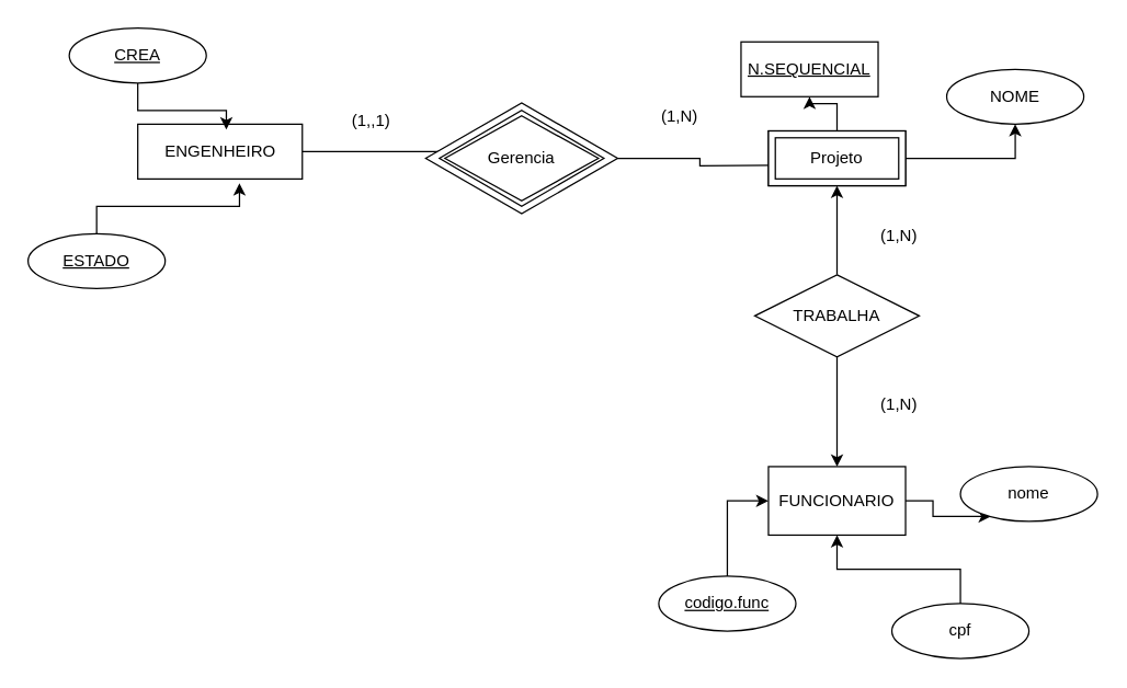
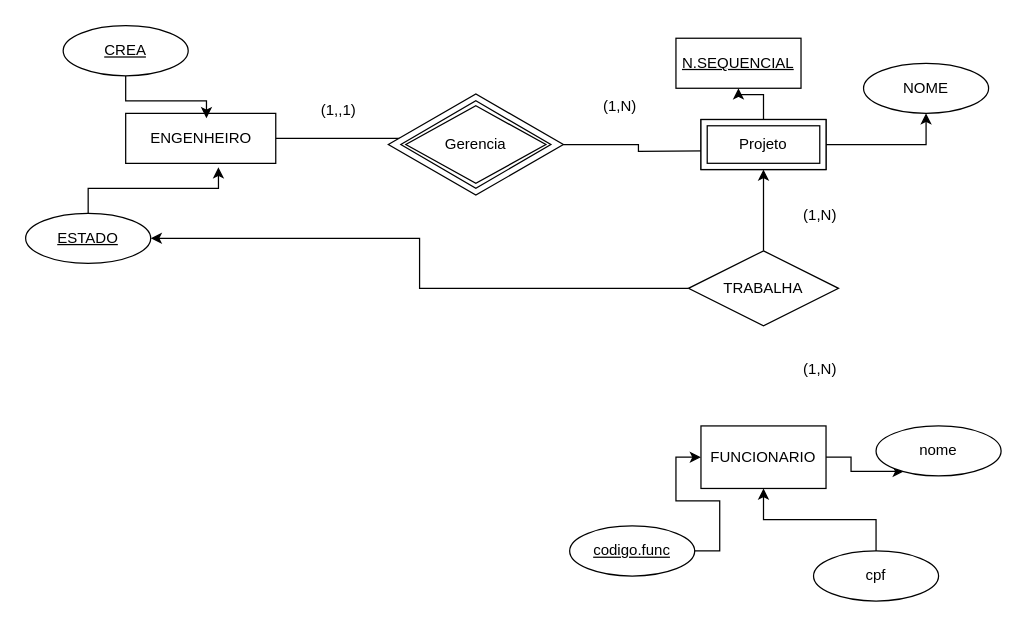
  <mxCell id="0" />
  <mxCell id="1" parent="0" />
  <mxCell id="2" value="" style="edgeStyle=orthogonalEdgeStyle;rounded=0;orthogonalLoop=1;jettySize=auto;html=1;" edge="1" parent="1" source="3" target="7"><mxGeometry relative="1" as="geometry"><Array as="points"><mxPoint x="290" y="110" /><mxPoint x="290" y="110" /></Array></mxGeometry></mxCell>
  <mxCell id="3" value="" style="verticalLabelPosition=bottom;verticalAlign=top;html=1;shape=mxgraph.basic.rect;fillColor2=none;strokeWidth=1;size=20;indent=5;" vertex="1" parent="1"><mxGeometry x="100" y="90" width="120" height="40" as="geometry" /></mxCell>
  <mxCell id="4" value="ENGENHEIRO&lt;br&gt;" style="text;html=1;align=center;verticalAlign=middle;resizable=0;points=[];autosize=1;strokeColor=none;fillColor=none;" vertex="1" parent="1"><mxGeometry x="110" y="95" width="100" height="30" as="geometry" /></mxCell>
  <mxCell id="5" style="edgeStyle=orthogonalEdgeStyle;rounded=0;orthogonalLoop=1;jettySize=auto;html=1;" edge="1" parent="1" source="6"><mxGeometry relative="1" as="geometry"><mxPoint x="570" y="120" as="targetPoint" /></mxGeometry></mxCell>
  <mxCell id="6" value="" style="html=1;whiteSpace=wrap;aspect=fixed;shape=isoRectangle;" vertex="1" parent="1"><mxGeometry x="310" y="73" width="140" height="84" as="geometry" /></mxCell>
  <mxCell id="7" value="GERENCIA&lt;br&gt;" style="text;html=1;align=center;verticalAlign=middle;resizable=0;points=[];autosize=1;strokeColor=none;fillColor=none;" vertex="1" parent="1"><mxGeometry x="335" y="100" width="90" height="30" as="geometry" /></mxCell>
  <mxCell id="8" value="(1,,1)" style="text;html=1;align=center;verticalAlign=middle;resizable=0;points=[];autosize=1;strokeColor=none;fillColor=none;" vertex="1" parent="1"><mxGeometry x="245" y="73" width="50" height="30" as="geometry" /></mxCell>
  <mxCell id="9" value="(1,N)" style="text;html=1;align=center;verticalAlign=middle;resizable=0;points=[];autosize=1;strokeColor=none;fillColor=none;" vertex="1" parent="1"><mxGeometry x="470" y="70" width="50" height="30" as="geometry" /></mxCell>
  <mxCell id="10" style="edgeStyle=orthogonalEdgeStyle;rounded=0;orthogonalLoop=1;jettySize=auto;html=1;entryX=0.222;entryY=0.91;entryDx=0;entryDy=0;entryPerimeter=0;fontFamily=Helvetica;fontSize=12;fontColor=default;" edge="1" parent="1" source="11" target="30"><mxGeometry relative="1" as="geometry" /></mxCell>
  <mxCell id="11" value="FUNCIONARIO" style="whiteSpace=wrap;html=1;align=center;" vertex="1" parent="1"><mxGeometry x="560" y="340" width="100" height="50" as="geometry" /></mxCell>
  <mxCell id="12" value="" style="edgeStyle=orthogonalEdgeStyle;rounded=0;orthogonalLoop=1;jettySize=auto;html=1;" edge="1" parent="1" source="14" target="17"><mxGeometry relative="1" as="geometry" /></mxCell>
- <mxCell id="13" value="" style="edgeStyle=orthogonalEdgeStyle;rounded=0;orthogonalLoop=1;jettySize=auto;html=1;" edge="1" parent="1" source="14" target="11"><mxGeometry relative="1" as="geometry" /></mxCell>
+ <mxCell id="13" value="" style="edgeStyle=orthogonalEdgeStyle;rounded=0;orthogonalLoop=1;jettySize=auto;html=1;" edge="1" parent="1" source="14" target="25"><mxGeometry relative="1" as="geometry" /></mxCell>
  <mxCell id="14" value="TRABALHA" style="shape=rhombus;perimeter=rhombusPerimeter;whiteSpace=wrap;html=1;align=center;" vertex="1" parent="1"><mxGeometry x="550" y="200" width="120" height="60" as="geometry" /></mxCell>
  <mxCell id="15" value="" style="edgeStyle=orthogonalEdgeStyle;rounded=0;orthogonalLoop=1;jettySize=auto;html=1;" edge="1" parent="1" source="17" target="20"><mxGeometry relative="1" as="geometry" /></mxCell>
  <mxCell id="16" value="" style="edgeStyle=orthogonalEdgeStyle;rounded=0;orthogonalLoop=1;jettySize=auto;html=1;" edge="1" parent="1" source="17" target="21"><mxGeometry relative="1" as="geometry" /></mxCell>
  <mxCell id="17" value="PROJETO" style="whiteSpace=wrap;html=1;align=center;" vertex="1" parent="1"><mxGeometry x="560" y="95" width="100" height="40" as="geometry" /></mxCell>
  <mxCell id="18" value="(1,N)" style="text;html=1;align=center;verticalAlign=middle;resizable=0;points=[];autosize=1;strokeColor=none;fillColor=none;" vertex="1" parent="1"><mxGeometry x="630" y="157" width="50" height="30" as="geometry" /></mxCell>
  <mxCell id="19" value="(1,N)" style="text;html=1;align=center;verticalAlign=middle;resizable=0;points=[];autosize=1;strokeColor=none;fillColor=none;" vertex="1" parent="1"><mxGeometry x="630" y="280" width="50" height="30" as="geometry" /></mxCell>
  <mxCell id="20" value="N.SEQUENCIAL" style="whiteSpace=wrap;html=1;align=center;fontStyle=4;rounded=0;" vertex="1" parent="1"><mxGeometry x="540" y="30" width="100" height="40" as="geometry" /></mxCell>
  <mxCell id="21" value="NOME" style="ellipse;whiteSpace=wrap;html=1;align=center;" vertex="1" parent="1"><mxGeometry x="690" width="100" height="40" as="geometry" y="50" /></mxCell>
  <mxCell id="22" style="edgeStyle=orthogonalEdgeStyle;rounded=0;orthogonalLoop=1;jettySize=auto;html=1;entryX=0.546;entryY=-0.033;entryDx=0;entryDy=0;entryPerimeter=0;" edge="1" parent="1" source="23" target="4"><mxGeometry relative="1" as="geometry" /></mxCell>
  <mxCell id="23" value="CREA" style="ellipse;whiteSpace=wrap;html=1;align=center;fontStyle=4;" vertex="1" parent="1"><mxGeometry x="50" y="20" width="100" height="40" as="geometry" /></mxCell>
  <mxCell id="24" style="edgeStyle=orthogonalEdgeStyle;rounded=0;orthogonalLoop=1;jettySize=auto;html=1;entryX=0.618;entryY=1.08;entryDx=0;entryDy=0;entryPerimeter=0;" edge="1" parent="1" source="25" target="3"><mxGeometry relative="1" as="geometry" /></mxCell>
  <mxCell id="25" value="ESTADO&lt;br&gt;" style="ellipse;whiteSpace=wrap;html=1;align=center;fontStyle=4;" vertex="1" parent="1"><mxGeometry x="20" y="170" width="100" height="40" as="geometry" /></mxCell>
  <mxCell id="26" value="Gerencia" style="shape=rhombus;double=1;perimeter=rhombusPerimeter;whiteSpace=wrap;html=1;align=center;strokeColor=default;fontFamily=Helvetica;fontSize=12;fontColor=default;fillColor=default;" vertex="1" parent="1"><mxGeometry x="320" y="80" width="120" height="70" as="geometry" /></mxCell>
  <mxCell id="27" value="Projeto" style="shape=ext;margin=3;double=1;whiteSpace=wrap;html=1;align=center;strokeColor=default;fontFamily=Helvetica;fontSize=12;fontColor=default;fillColor=default;" vertex="1" parent="1"><mxGeometry x="560" y="95" width="100" height="40" as="geometry" /></mxCell>
  <mxCell id="28" style="edgeStyle=orthogonalEdgeStyle;rounded=0;orthogonalLoop=1;jettySize=auto;html=1;entryX=0;entryY=0.5;entryDx=0;entryDy=0;fontFamily=Helvetica;fontSize=12;fontColor=default;" edge="1" parent="1" source="29" target="11"><mxGeometry relative="1" as="geometry" /></mxCell>
- <mxCell id="29" value="codigo.func&lt;br&gt;" style="ellipse;whiteSpace=wrap;html=1;align=center;fontStyle=4;strokeColor=default;fontFamily=Helvetica;fontSize=12;fontColor=default;fillColor=default;" vertex="1" parent="1"><mxGeometry x="480" y="420" width="100" height="40" as="geometry" /></mxCell>
+ <mxCell id="29" value="codigo.func&lt;br&gt;" style="ellipse;whiteSpace=wrap;html=1;align=center;fontStyle=4;strokeColor=default;fontFamily=Helvetica;fontSize=12;fontColor=default;fillColor=default;" vertex="1" parent="1"><mxGeometry x="455" y="420" width="100" height="40" as="geometry" /></mxCell>
  <mxCell id="30" value="nome" style="ellipse;whiteSpace=wrap;html=1;align=center;strokeColor=default;fontFamily=Helvetica;fontSize=12;fontColor=default;fillColor=default;" vertex="1" parent="1"><mxGeometry x="700" y="340" width="100" height="40" as="geometry" /></mxCell>
  <mxCell id="31" style="edgeStyle=orthogonalEdgeStyle;rounded=0;orthogonalLoop=1;jettySize=auto;html=1;fontFamily=Helvetica;fontSize=12;fontColor=default;" edge="1" parent="1" source="32" target="11"><mxGeometry relative="1" as="geometry" /></mxCell>
  <mxCell id="32" value="cpf&lt;br&gt;" style="ellipse;whiteSpace=wrap;html=1;align=center;strokeColor=default;fontFamily=Helvetica;fontSize=12;fontColor=default;fillColor=default;" vertex="1" parent="1"><mxGeometry x="650" y="440" width="100" height="40" as="geometry" /></mxCell>
